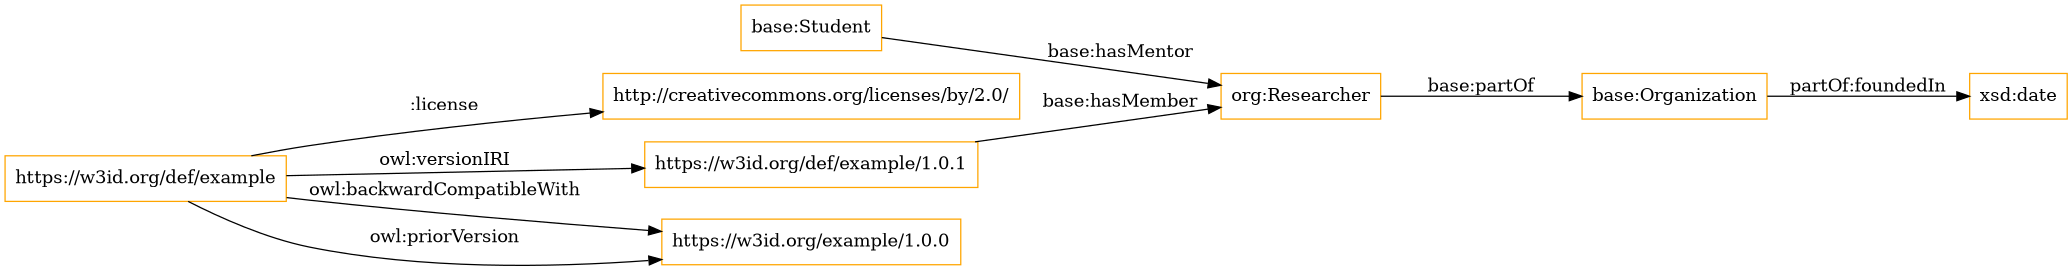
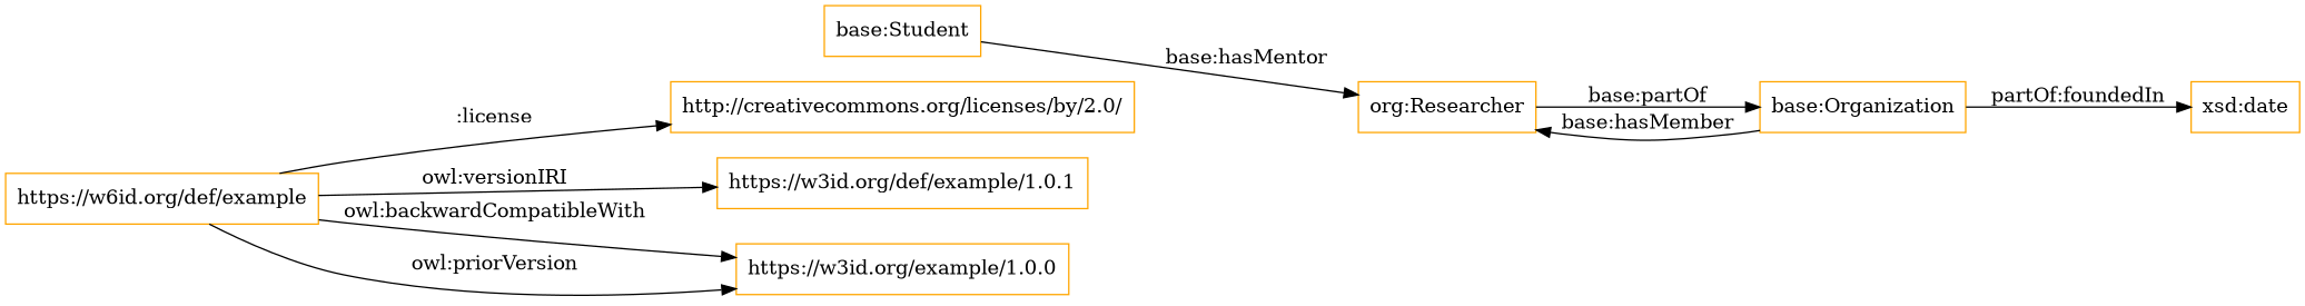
  digraph {
    rankdir=LR
    node [color=orange shape=rectangle]
    n1 [label="org:Researcher"]
    "base:Student"
    "base:Organization"
    "xsd:date"
-   "https://w3id.org/def/example"
+   "https://w3id.org/def/example" [label="https://w6id.org/def/example"]
    "http://creativecommons.org/licenses/by/2.0/"
    "https://w3id.org/def/example/1.0.1"
    "https://w3id.org/example/1.0.0"
    n1 -> "base:Organization" [label="base:partOf"]
    "base:Student" -> n1 [label="base:hasMentor"]
-   "https://w3id.org/def/example/1.0.1" -> n1 [label="base:hasMember"]
+   "base:Organization" -> n1 [label="base:hasMember"]
    "base:Organization" -> "xsd:date" [label="partOf:foundedIn"]
    "https://w3id.org/def/example" -> "http://creativecommons.org/licenses/by/2.0/" [label=":license"]
    "https://w3id.org/def/example" -> "https://w3id.org/def/example/1.0.1" [label="owl:versionIRI"]
    "https://w3id.org/def/example" -> "https://w3id.org/example/1.0.0" [label="owl:backwardCompatibleWith"]
    "https://w3id.org/def/example" -> "https://w3id.org/example/1.0.0" [label="owl:priorVersion"]
  }
